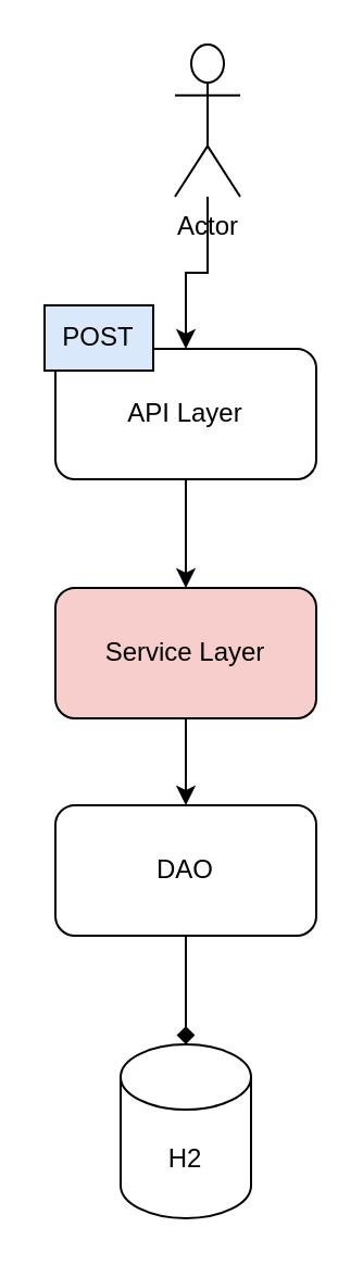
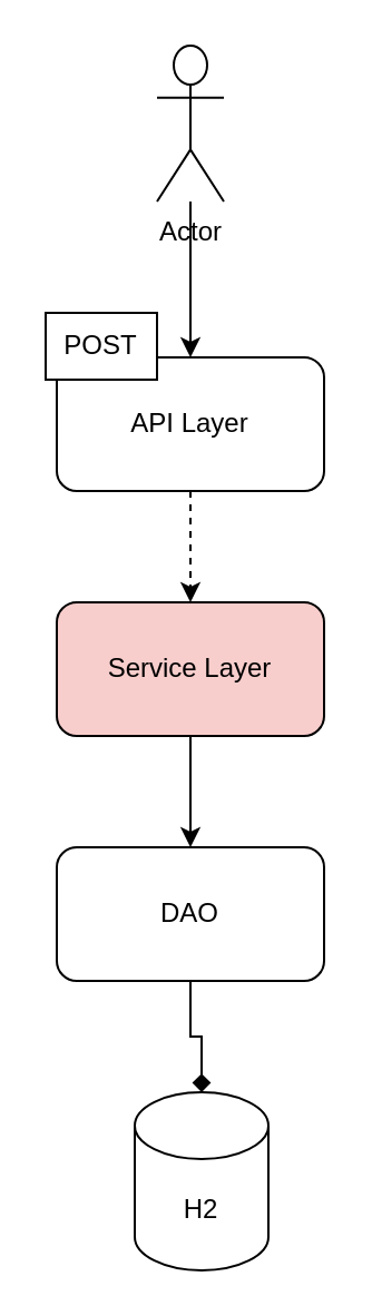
  <mxCell id="0" />
  <mxCell id="1" parent="0" />
  <mxCell id="2" value="" style="edgeStyle=orthogonalEdgeStyle;rounded=0;orthogonalLoop=1;jettySize=auto;html=1;" edge="1" parent="1" source="3" target="5"><mxGeometry relative="1" as="geometry" /></mxCell>
- <mxCell id="3" value="Actor" style="shape=umlActor;verticalLabelPosition=bottom;verticalAlign=top;html=1;outlineConnect=0;" vertex="1" parent="1"><mxGeometry x="80" y="20" width="30" height="70" as="geometry" /></mxCell>
- <mxCell id="4" value="" style="edgeStyle=orthogonalEdgeStyle;rounded=0;orthogonalLoop=1;jettySize=auto;html=1;" edge="1" parent="1" source="5" target="7"><mxGeometry relative="1" as="geometry" /></mxCell>
+ <mxCell id="3" value="Actor" style="shape=umlActor;verticalLabelPosition=bottom;verticalAlign=top;html=1;outlineConnect=0;" vertex="1" parent="1"><mxGeometry x="70" y="20" width="30" height="70" as="geometry" /></mxCell>
+ <mxCell id="4" value="" style="edgeStyle=orthogonalEdgeStyle;rounded=0;orthogonalLoop=1;jettySize=auto;html=1;dashed=1;" edge="1" parent="1" source="5" target="7"><mxGeometry relative="1" as="geometry" /></mxCell>
  <mxCell id="5" value="API Layer" style="rounded=1;whiteSpace=wrap;html=1;" vertex="1" parent="1"><mxGeometry x="25" y="160" width="120" height="60" as="geometry" /></mxCell>
  <mxCell id="6" value="" style="edgeStyle=orthogonalEdgeStyle;rounded=0;orthogonalLoop=1;jettySize=auto;html=1;" edge="1" parent="1" source="7" target="9"><mxGeometry relative="1" as="geometry" /></mxCell>
  <mxCell id="7" value="Service Layer" style="rounded=1;whiteSpace=wrap;html=1;fillColor=#f8cecc;" vertex="1" parent="1"><mxGeometry x="25" y="270" width="120" height="60" as="geometry" /></mxCell>
  <mxCell id="8" value="" style="edgeStyle=orthogonalEdgeStyle;rounded=0;orthogonalLoop=1;jettySize=auto;html=1;endArrow=diamond;" edge="1" parent="1" source="9" target="10"><mxGeometry relative="1" as="geometry" /></mxCell>
- <mxCell id="9" value="DAO" style="rounded=1;whiteSpace=wrap;html=1;" vertex="1" parent="1"><mxGeometry x="25" y="370" width="120" height="60" as="geometry" /></mxCell>
- <mxCell id="10" value="H2" style="shape=cylinder3;whiteSpace=wrap;html=1;boundedLbl=1;backgroundOutline=1;size=15;" vertex="1" parent="1"><mxGeometry x="55" y="480" width="60" height="80" as="geometry" /></mxCell>
- <mxCell id="11" value="POST" style="rounded=0;whiteSpace=wrap;html=1;fillColor=#dae8fc;" vertex="1" parent="1"><mxGeometry x="20" y="140" width="50" height="30" as="geometry" /></mxCell>
+ <mxCell id="9" value="DAO" style="rounded=1;whiteSpace=wrap;html=1;" vertex="1" parent="1"><mxGeometry x="25" y="380" width="120" height="60" as="geometry" /></mxCell>
+ <mxCell id="10" value="H2" style="shape=cylinder3;whiteSpace=wrap;html=1;boundedLbl=1;backgroundOutline=1;size=15;" vertex="1" parent="1"><mxGeometry x="60" y="490" width="60" height="80" as="geometry" /></mxCell>
+ <mxCell id="11" value="POST" style="rounded=0;whiteSpace=wrap;html=1;" vertex="1" parent="1"><mxGeometry x="20" y="140" width="50" height="30" as="geometry" /></mxCell>
